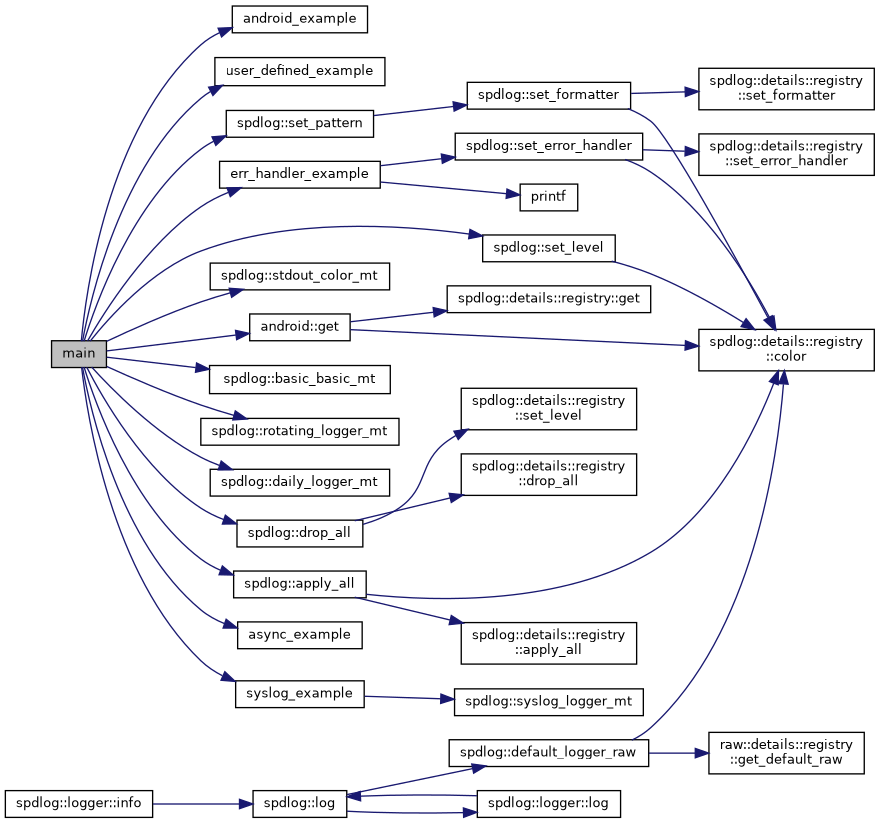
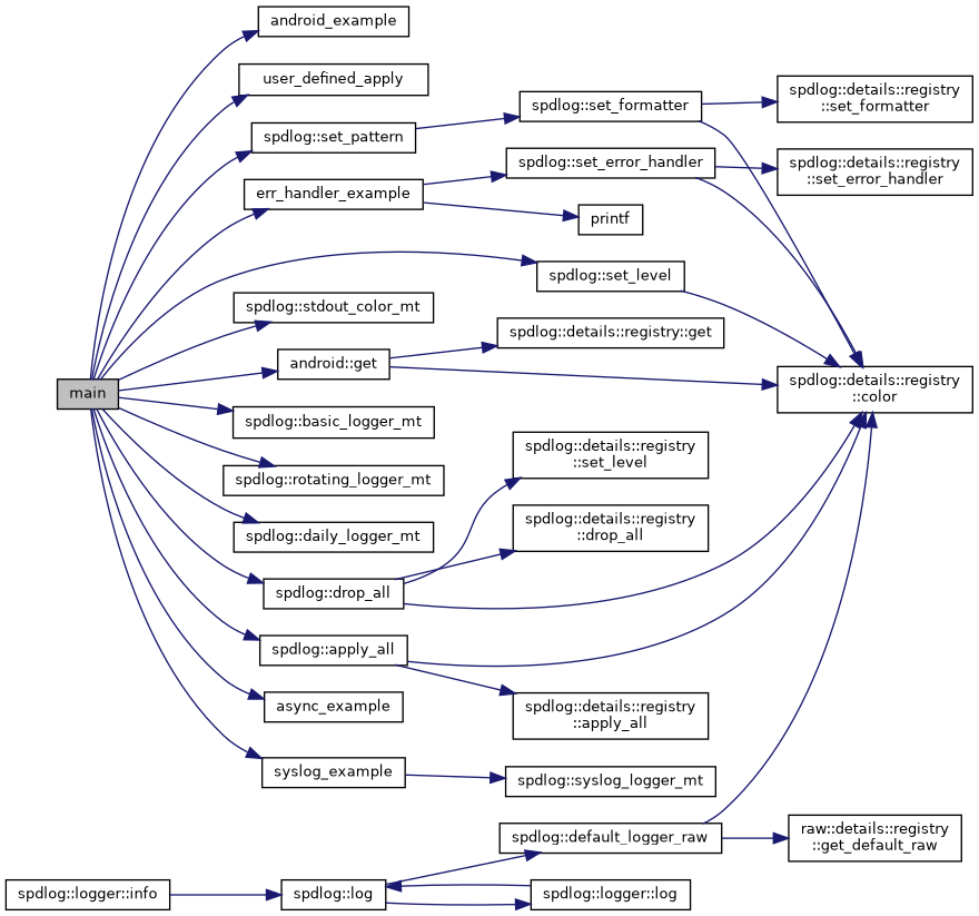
  digraph {
    rankdir=LR
    node [color=black fillcolor=white fontname=Helvetica fontsize=10 shape=record style=filled]
    edge [color=midnightblue fontname=Helvetica fontsize=10 labelfontname=Helvetica labelfontsize=10 style=solid]
    n1 [fillcolor=grey75 fontcolor=black height=0.2 label=main width=0.4]
    n2 [height=0.2 label="spdlog::stdout_color_mt" width=0.4]
    n3 [height=0.2 label="android::get" width=0.4]
-   n4 [height=0.2 label="spdlog::basic_basic_mt" width=0.4]
+   n4 [height=0.2 label="spdlog::basic_logger_mt" width=0.4]
    n5 [height=0.2 label="spdlog::rotating_logger_mt" width=0.4]
    n6 [height=0.2 label="spdlog::daily_logger_mt" width=0.4]
    n7 [height=0.2 label="spdlog::set_pattern" width=0.4]
    n8 [height=0.2 label="spdlog::set_level" width=0.4]
    n9 [height=0.2 label=async_example width=0.4]
    n10 [height=0.2 label=syslog_example width=0.4]
    n11 [height=0.2 label=android_example width=0.4]
-   n12 [height=0.2 label=user_defined_example width=0.4]
+   n12 [height=0.2 label=user_defined_apply width=0.4]
    n13 [height=0.2 label=err_handler_example width=0.4]
    n14 [height=0.2 label="spdlog::apply_all" width=0.4]
    n15 [height=0.2 label="spdlog::drop_all" width=0.4]
    n16 [height=0.2 label="spdlog::details::registry\l::color" width=0.4]
    n17 [height=0.2 label="spdlog::details::registry::get" width=0.4]
    n18 [height=0.2 label="spdlog::set_formatter" width=0.4]
    n19 [height=0.2 label="spdlog::syslog_logger_mt" width=0.4]
    n20 [height=0.2 label="spdlog::set_error_handler" width=0.4]
    n21 [height=0.2 label=printf width=0.4]
    n22 [height=0.2 label="spdlog::details::registry\l::apply_all" width=0.4]
    n23 [height=0.2 label="spdlog::details::registry\l::set_level" width=0.4]
    n24 [height=0.2 label="spdlog::details::registry\l::drop_all" width=0.4]
    n25 [height=0.2 label="spdlog::details::registry\l::set_formatter" width=0.4]
    n26 [height=0.2 label="spdlog::default_logger_raw" width=0.4]
    n27 [height=0.2 label="raw::details::registry\l::get_default_raw" width=0.4]
    n28 [height=0.2 label="spdlog::logger::info" width=0.4]
    n29 [height=0.2 label="spdlog::log" width=0.4]
    n30 [height=0.2 label="spdlog::logger::log" width=0.4]
    n31 [height=0.2 label="spdlog::details::registry\l::set_error_handler" width=0.4]
    n1 -> n2
    n1 -> n3
    n1 -> n4
    n1 -> n5
    n1 -> n6
    n1 -> n7
    n1 -> n8
    n1 -> n9
    n1 -> n10
    n1 -> n11
    n1 -> n12
    n1 -> n13
    n1 -> n14
    n1 -> n15
    n3 -> n16
    n3 -> n17
    n7 -> n18
    n8 -> n16
    n10 -> n19
    n13 -> n20
    n13 -> n21
    n14 -> n16
    n14 -> n22
+   n15 -> n16
    n15 -> n23
    n15 -> n24
    n18 -> n16
    n18 -> n25
    n20 -> n16
    n20 -> n31
    n26 -> n16
    n26 -> n27
    n28 -> n29
    n29 -> n26
    n29 -> n30
    n30 -> n29
  }
